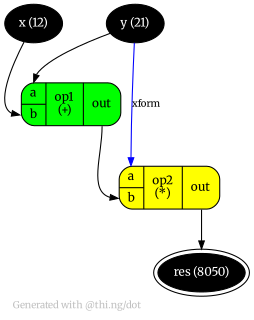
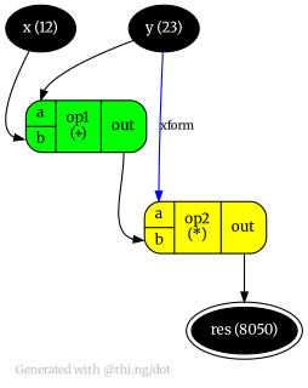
  digraph {
    fontcolor=gray
    fontname=Merriweather
    fontsize=9
    label="Generated with @thi.ng/dot"
    labeljust=l
    labelloc=b
    rankdir=TB
    node [color=black fontcolor=white fontname=Merriweather fontsize=11 style=filled]
    edge [arrowsize=0.75 fontname=Merriweather fontsize=9 headport=1]
    n1 [label="x (12)"]
    n2 [fillcolor=green label="{ <0> a | <1> b } | op1\n(+) | { <out> out }" shape=Mrecord color="" fontcolor=""]
-   n3 [label="y (21)"]
+   n3 [label="y (23)"]
    n4 [fillcolor=yellow label="{ <0> a | <1> b } | op2\n(*) | { <out> out }" shape=Mrecord color="" fontcolor=""]
    n5 [label="res (8050)" peripheries=2]
    n1 -> n2
    n2 -> n4 [tailport=out]
    n3 -> n2 [headport=0]
    n3 -> n4 [color=blue headport=0 label=xform]
    n4 -> n5 [tailport=out headport=""]
  }
